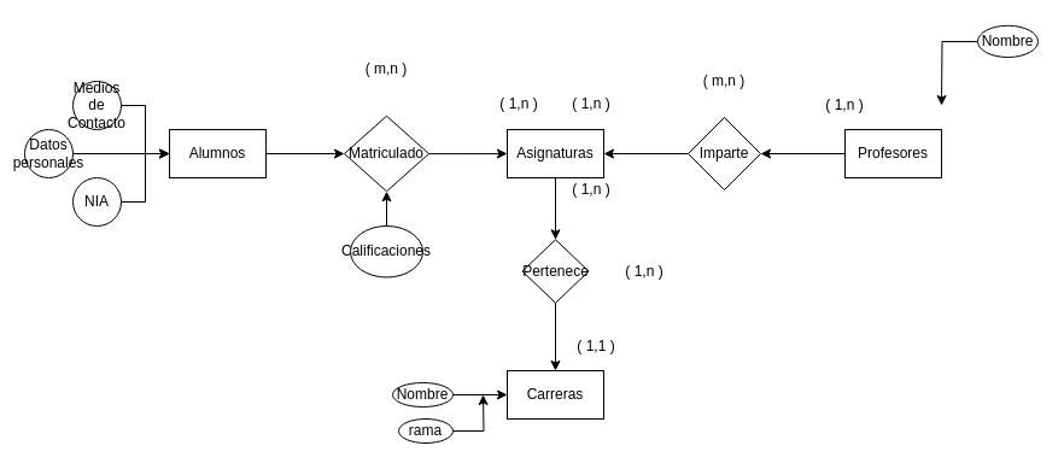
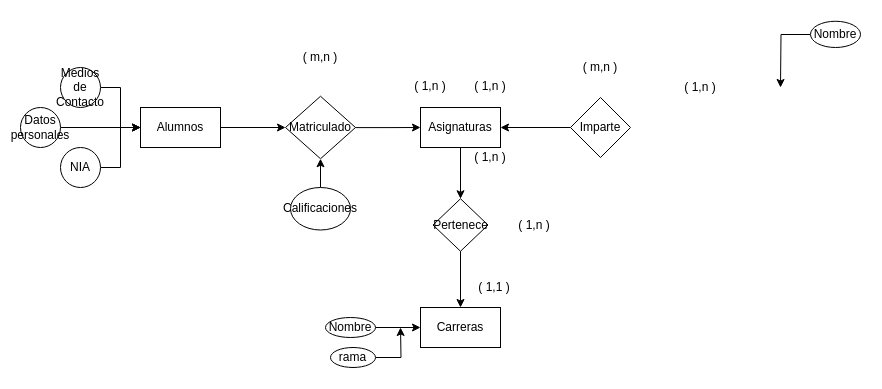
  <mxCell id="0" />
  <mxCell id="1" parent="0" />
  <mxCell id="2" value="" style="edgeStyle=orthogonalEdgeStyle;rounded=0;orthogonalLoop=1;jettySize=auto;html=1;" edge="1" parent="1" source="3" target="21"><mxGeometry relative="1" as="geometry" /></mxCell>
  <mxCell id="3" value="Asignaturas&lt;br&gt;" style="rounded=0;whiteSpace=wrap;html=1;" parent="1" vertex="1"><mxGeometry x="420" y="107" width="80" height="40" as="geometry" /></mxCell>
  <mxCell id="4" value="Carreras" style="rounded=0;whiteSpace=wrap;html=1;" parent="1" vertex="1"><mxGeometry x="420" y="307" width="80" height="40" as="geometry" /></mxCell>
  <mxCell id="5" style="edgeStyle=orthogonalEdgeStyle;rounded=0;orthogonalLoop=1;jettySize=auto;html=1;entryX=0;entryY=0.5;entryDx=0;entryDy=0;" edge="1" parent="1" source="6" target="8"><mxGeometry relative="1" as="geometry" /></mxCell>
  <mxCell id="6" value="Alumnos" style="rounded=0;whiteSpace=wrap;html=1;" parent="1" vertex="1"><mxGeometry x="140" y="107" width="80" height="40" as="geometry" /></mxCell>
  <mxCell id="7" style="edgeStyle=orthogonalEdgeStyle;rounded=0;orthogonalLoop=1;jettySize=auto;html=1;" edge="1" parent="1" source="8" target="3"><mxGeometry relative="1" as="geometry" /></mxCell>
  <mxCell id="8" value="Matriculado" style="rhombus;whiteSpace=wrap;html=1;" parent="1" vertex="1"><mxGeometry x="285" y="95.75" width="70" height="62.5" as="geometry" /></mxCell>
  <mxCell id="9" value="( m,n )" style="text;html=1;strokeColor=none;fillColor=none;align=center;verticalAlign=middle;whiteSpace=wrap;rounded=0;" parent="1" vertex="1"><mxGeometry x="300" y="47" width="40" height="20" as="geometry" /></mxCell>
  <mxCell id="10" value="( 1,n )" style="text;html=1;strokeColor=none;fillColor=none;align=center;verticalAlign=middle;whiteSpace=wrap;rounded=0;" parent="1" vertex="1"><mxGeometry x="514" y="214.5" width="40" height="20" as="geometry" /></mxCell>
  <mxCell id="11" value="( 1,1 )" style="text;html=1;strokeColor=none;fillColor=none;align=center;verticalAlign=middle;whiteSpace=wrap;rounded=0;" parent="1" vertex="1"><mxGeometry x="474" y="277" width="40" height="20" as="geometry" /></mxCell>
  <mxCell id="12" value="( 1,n )" style="text;html=1;strokeColor=none;fillColor=none;align=center;verticalAlign=middle;whiteSpace=wrap;rounded=0;" parent="1" vertex="1"><mxGeometry x="410" y="75.75" width="40" height="20" as="geometry" /></mxCell>
  <mxCell id="13" value="( 1,n )" style="text;html=1;strokeColor=none;fillColor=none;align=center;verticalAlign=middle;whiteSpace=wrap;rounded=0;" parent="1" vertex="1"><mxGeometry x="470" y="147" width="40" height="20" as="geometry" /></mxCell>
  <mxCell id="14" style="edgeStyle=orthogonalEdgeStyle;rounded=0;orthogonalLoop=1;jettySize=auto;html=1;entryX=0;entryY=0.5;entryDx=0;entryDy=0;" parent="1" source="15" target="6" edge="1"><mxGeometry relative="1" as="geometry" /></mxCell>
  <mxCell id="15" value="Datos personales" style="ellipse;whiteSpace=wrap;html=1;" parent="1" vertex="1"><mxGeometry x="20" y="107" width="40" height="40" as="geometry" /></mxCell>
  <mxCell id="16" style="edgeStyle=orthogonalEdgeStyle;rounded=0;orthogonalLoop=1;jettySize=auto;html=1;" parent="1" source="17" target="6" edge="1"><mxGeometry relative="1" as="geometry" /></mxCell>
  <mxCell id="17" value="Medios de Contacto" style="ellipse;whiteSpace=wrap;html=1;" parent="1" vertex="1"><mxGeometry x="60" y="67" width="40" height="40" as="geometry" /></mxCell>
  <mxCell id="18" style="edgeStyle=orthogonalEdgeStyle;rounded=0;orthogonalLoop=1;jettySize=auto;html=1;" parent="1" source="19" target="6" edge="1"><mxGeometry relative="1" as="geometry" /></mxCell>
  <mxCell id="19" value="NIA" style="ellipse;whiteSpace=wrap;html=1;" parent="1" vertex="1"><mxGeometry x="60" y="147" width="40" height="40" as="geometry" /></mxCell>
  <mxCell id="20" value="" style="edgeStyle=orthogonalEdgeStyle;rounded=0;orthogonalLoop=1;jettySize=auto;html=1;" edge="1" parent="1" source="21" target="4"><mxGeometry relative="1" as="geometry" /></mxCell>
  <mxCell id="21" value="Pertenece" style="rhombus;whiteSpace=wrap;html=1;" vertex="1" parent="1"><mxGeometry x="432.5" y="198.25" width="55" height="52.5" as="geometry" /></mxCell>
  <mxCell id="22" style="edgeStyle=orthogonalEdgeStyle;rounded=0;orthogonalLoop=1;jettySize=auto;html=1;entryX=0.5;entryY=1;entryDx=0;entryDy=0;" edge="1" parent="1" source="23" target="8"><mxGeometry relative="1" as="geometry" /></mxCell>
  <mxCell id="23" value="Calificaciones" style="ellipse;whiteSpace=wrap;html=1;" vertex="1" parent="1"><mxGeometry x="290" y="187" width="60" height="42.5" as="geometry" /></mxCell>
- <mxCell id="24" style="edgeStyle=orthogonalEdgeStyle;rounded=0;orthogonalLoop=1;jettySize=auto;html=1;entryX=1;entryY=0.5;entryDx=0;entryDy=0;" edge="1" parent="1" source="25" target="27"><mxGeometry relative="1" as="geometry" /></mxCell>
- <mxCell id="25" value="Profesores&lt;br&gt;" style="rounded=0;whiteSpace=wrap;html=1;" vertex="1" parent="1"><mxGeometry x="700" y="107" width="80" height="40" as="geometry" /></mxCell>
  <mxCell id="26" style="edgeStyle=orthogonalEdgeStyle;rounded=0;orthogonalLoop=1;jettySize=auto;html=1;" edge="1" parent="1" source="27" target="3"><mxGeometry relative="1" as="geometry" /></mxCell>
  <mxCell id="27" value="Imparte" style="rhombus;whiteSpace=wrap;html=1;" vertex="1" parent="1"><mxGeometry x="570" y="97" width="60" height="60" as="geometry" /></mxCell>
  <mxCell id="28" value="( 1,n )" style="text;html=1;strokeColor=none;fillColor=none;align=center;verticalAlign=middle;whiteSpace=wrap;rounded=0;" vertex="1" parent="1"><mxGeometry x="680" y="77" width="40" height="20" as="geometry" /></mxCell>
  <mxCell id="29" value="( 1,n )" style="text;html=1;strokeColor=none;fillColor=none;align=center;verticalAlign=middle;whiteSpace=wrap;rounded=0;" vertex="1" parent="1"><mxGeometry x="470" y="75.75" width="40" height="20" as="geometry" /></mxCell>
  <mxCell id="30" style="edgeStyle=orthogonalEdgeStyle;rounded=0;orthogonalLoop=1;jettySize=auto;html=1;entryX=0;entryY=0.5;entryDx=0;entryDy=0;" edge="1" parent="1" source="31" target="4"><mxGeometry relative="1" as="geometry" /></mxCell>
  <mxCell id="31" value="Nombre" style="ellipse;whiteSpace=wrap;html=1;" vertex="1" parent="1"><mxGeometry x="325" y="317" width="50" height="20" as="geometry" /></mxCell>
  <mxCell id="32" style="edgeStyle=orthogonalEdgeStyle;rounded=0;orthogonalLoop=1;jettySize=auto;html=1;" edge="1" parent="1" source="33"><mxGeometry relative="1" as="geometry"><mxPoint x="400" y="327" as="targetPoint" /></mxGeometry></mxCell>
  <mxCell id="33" value="rama" style="ellipse;whiteSpace=wrap;html=1;" vertex="1" parent="1"><mxGeometry x="330" y="347" width="45" height="20" as="geometry" /></mxCell>
  <mxCell id="34" value="( m,n )" style="text;html=1;strokeColor=none;fillColor=none;align=center;verticalAlign=middle;whiteSpace=wrap;rounded=0;" vertex="1" parent="1"><mxGeometry x="580" y="57" width="40" height="20" as="geometry" /></mxCell>
  <mxCell id="35" style="edgeStyle=orthogonalEdgeStyle;rounded=0;orthogonalLoop=1;jettySize=auto;html=1;" edge="1" parent="1" source="36"><mxGeometry relative="1" as="geometry"><mxPoint x="780" y="87" as="targetPoint" /></mxGeometry></mxCell>
  <mxCell id="36" value="Nombre" style="ellipse;whiteSpace=wrap;html=1;" vertex="1" parent="1"><mxGeometry x="810" y="20.75" width="50" height="26.25" as="geometry" /></mxCell>
